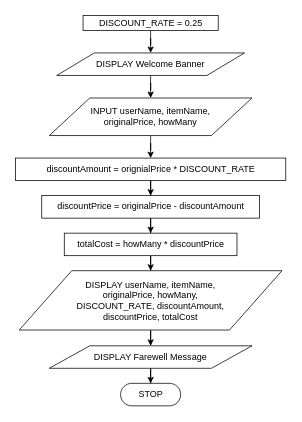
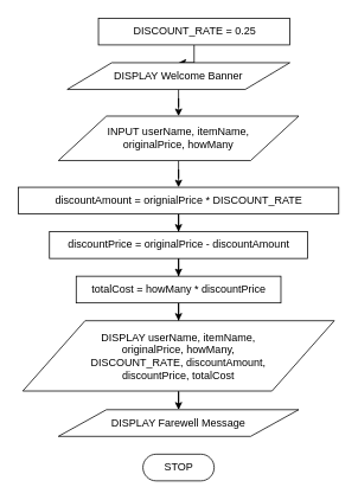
  <mxCell id="0" />
  <mxCell id="1" parent="0" />
  <mxCell id="2" value="" style="edgeStyle=orthogonalEdgeStyle;rounded=0;orthogonalLoop=1;jettySize=auto;html=1;" edge="1" parent="1" source="3" target="5"><mxGeometry relative="1" as="geometry" /></mxCell>
- <mxCell id="3" value="DISCOUNT_RATE = 0.25" style="html=1;dashed=0;whitespace=wrap;" vertex="1" parent="1"><mxGeometry x="110" y="20" width="180" height="20" as="geometry" /></mxCell>
+ <mxCell id="3" value="DISCOUNT_RATE = 0.25" style="html=1;dashed=0;whitespace=wrap;" vertex="1" parent="1"><mxGeometry x="110" y="20" width="215" height="30" as="geometry" /></mxCell>
  <mxCell id="4" value="" style="edgeStyle=orthogonalEdgeStyle;rounded=0;orthogonalLoop=1;jettySize=auto;html=1;" edge="1" parent="1" source="5" target="7"><mxGeometry relative="1" as="geometry" /></mxCell>
  <mxCell id="5" value="DISPLAY Welcome Banner" style="shape=parallelogram;perimeter=parallelogramPerimeter;whiteSpace=wrap;html=1;dashed=0;" vertex="1" parent="1"><mxGeometry x="75" y="70" width="250" height="30" as="geometry" /></mxCell>
  <mxCell id="6" value="" style="edgeStyle=orthogonalEdgeStyle;rounded=0;orthogonalLoop=1;jettySize=auto;html=1;" edge="1" parent="1" source="7" target="9"><mxGeometry relative="1" as="geometry" /></mxCell>
  <mxCell id="7" value="INPUT userName, itemName, &lt;br&gt;originalPrice, howMany" style="shape=parallelogram;perimeter=parallelogramPerimeter;whiteSpace=wrap;html=1;dashed=0;" vertex="1" parent="1"><mxGeometry x="65" y="130" width="270" height="50" as="geometry" /></mxCell>
  <mxCell id="8" value="" style="edgeStyle=orthogonalEdgeStyle;rounded=0;orthogonalLoop=1;jettySize=auto;html=1;" edge="1" parent="1" source="9" target="11"><mxGeometry relative="1" as="geometry" /></mxCell>
  <mxCell id="9" value="discountAmount = orignialPrice * DISCOUNT_RATE" style="html=1;dashed=0;whitespace=wrap;" vertex="1" parent="1"><mxGeometry x="20" y="210" width="360" height="30" as="geometry" /></mxCell>
  <mxCell id="10" value="" style="edgeStyle=orthogonalEdgeStyle;rounded=0;orthogonalLoop=1;jettySize=auto;html=1;" edge="1" parent="1" source="11" target="13"><mxGeometry relative="1" as="geometry" /></mxCell>
  <mxCell id="11" value="discountPrice = originalPrice - discountAmount" style="html=1;dashed=0;whitespace=wrap;" vertex="1" parent="1"><mxGeometry x="55" y="260" width="290" height="30" as="geometry" /></mxCell>
  <mxCell id="12" value="" style="edgeStyle=orthogonalEdgeStyle;rounded=0;orthogonalLoop=1;jettySize=auto;html=1;" edge="1" parent="1" source="13" target="15"><mxGeometry relative="1" as="geometry" /></mxCell>
  <mxCell id="13" value="totalCost = howMany * discountPrice" style="html=1;dashed=0;whitespace=wrap;" vertex="1" parent="1"><mxGeometry x="85" y="310" width="230" height="30" as="geometry" /></mxCell>
  <mxCell id="14" value="" style="edgeStyle=orthogonalEdgeStyle;rounded=0;orthogonalLoop=1;jettySize=auto;html=1;" edge="1" parent="1" source="15" target="17"><mxGeometry relative="1" as="geometry" /></mxCell>
  <mxCell id="15" value="DISPLAY userName, itemName,&lt;br&gt;originalPrice, howMany,&lt;br&gt;DISCOUNT_RATE, discountAmount,&lt;br&gt;discountPrice, totalCost" style="shape=parallelogram;perimeter=parallelogramPerimeter;whiteSpace=wrap;html=1;dashed=0;" vertex="1" parent="1"><mxGeometry x="25" y="360" width="350" height="79" as="geometry" /></mxCell>
- <mxCell id="16" value="" style="edgeStyle=orthogonalEdgeStyle;rounded=0;orthogonalLoop=1;jettySize=auto;html=1;" edge="1" parent="1" source="17" target="18"><mxGeometry relative="1" as="geometry" /></mxCell>
  <mxCell id="17" value="DISPLAY Farewell Message" style="shape=parallelogram;perimeter=parallelogramPerimeter;whiteSpace=wrap;html=1;dashed=0;" vertex="1" parent="1"><mxGeometry x="65" y="460" width="270" height="30" as="geometry" /></mxCell>
  <mxCell id="18" value="STOP" style="html=1;dashed=0;whitespace=wrap;shape=mxgraph.dfd.start" vertex="1" parent="1"><mxGeometry x="160" y="510" width="80" height="30" as="geometry" /></mxCell>
